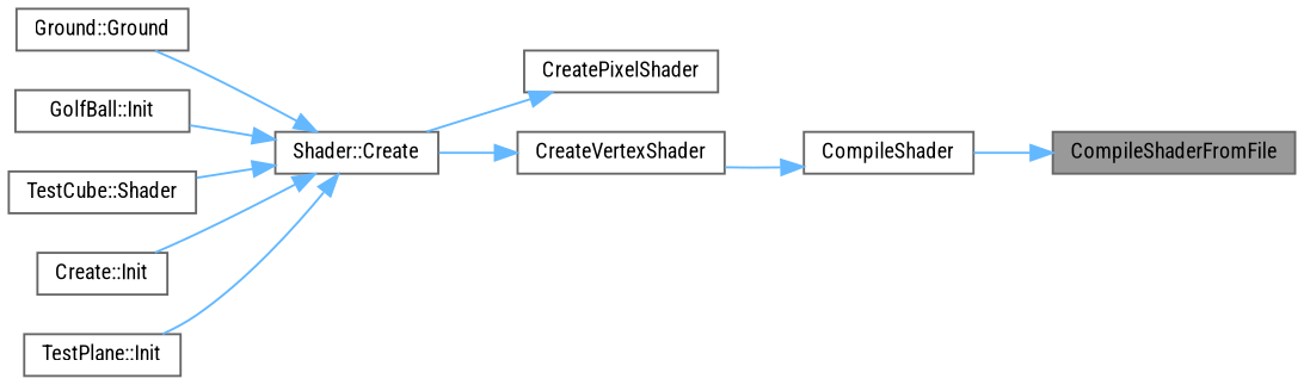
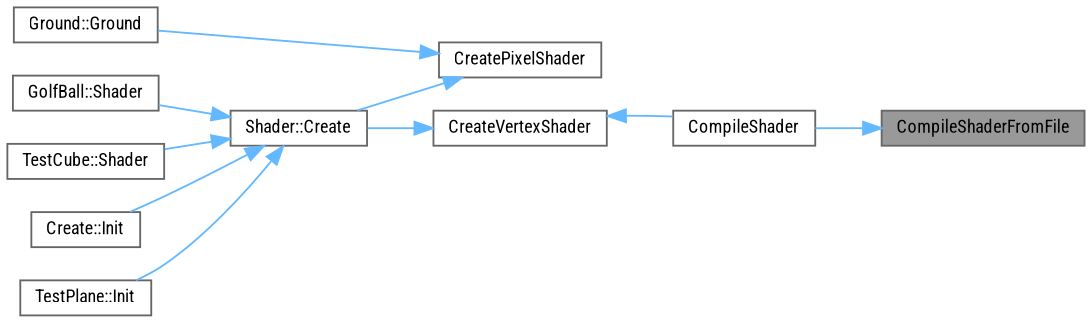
  digraph {
    fontname="Roboto Condensed"
    rankdir=RL
    node [color=grey40 fillcolor=white fontname="Roboto Condensed" fontsize=10 shape=box style=filled]
    edge [color=steelblue1 dir=back fontname="Roboto Condensed" fontsize=10 labelfontname=Helvetica labelfontsize=10 style=solid]
    n1 [color=gray40 fillcolor=grey60 fontcolor=black height=0.2 label=CompileShaderFromFile width=0.4]
    n2 [height=0.2 label=CompileShader width=0.4]
    n3 [height=0.2 label=CreateVertexShader width=0.4]
    n4 [height=0.2 label=CreatePixelShader width=0.4]
    n5 [height=0.2 label="Shader::Create" width=0.4]
-   n6 [height=0.2 label="GolfBall::Init" width=0.4]
+   n6 [height=0.2 label="GolfBall::Shader" width=0.4]
    n7 [height=0.2 label="Ground::Ground" width=0.4]
    n8 [height=0.2 label="TestCube::Shader" width=0.4]
    n9 [height=0.2 label="Create::Init" width=0.4]
    n10 [height=0.2 label="TestPlane::Init" width=0.4]
    n1 -> n2
-   n2 -> n3
+   n3 -> n2
    n3 -> n5
    n4 -> n5
    n5 -> n6
-   n5 -> n7
+   n4 -> n7
    n5 -> n8
    n5 -> n9
    n5 -> n10
  }
